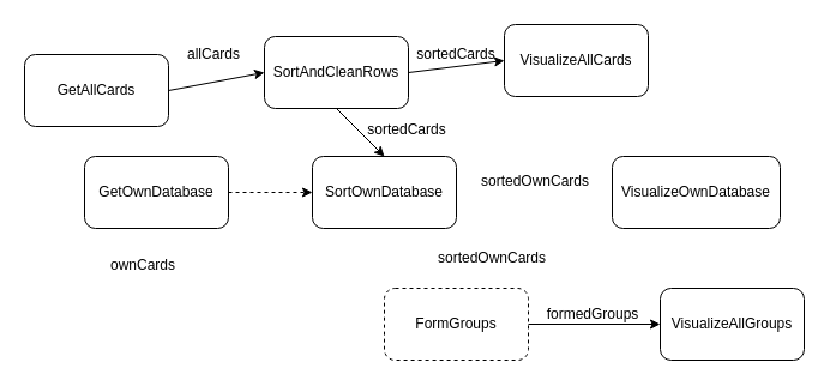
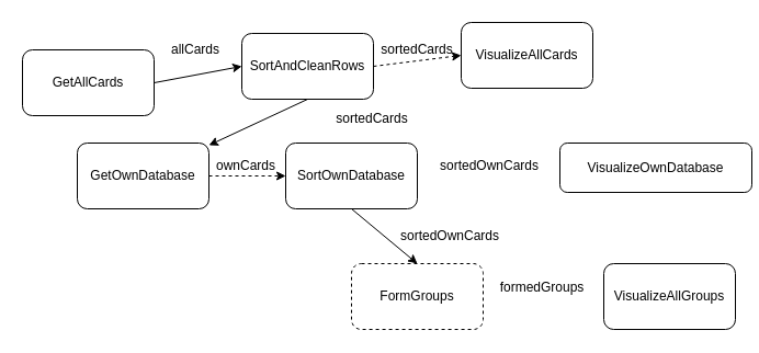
  <mxCell id="0" />
  <mxCell id="1" parent="0" />
  <mxCell id="2" value="GetAllCards" style="rounded=1;whiteSpace=wrap;html=1;" vertex="1" parent="1"><mxGeometry x="20" y="45" width="120" height="60" as="geometry" /></mxCell>
  <mxCell id="3" value="SortAndCleanRows" style="rounded=1;whiteSpace=wrap;html=1;" vertex="1" parent="1"><mxGeometry x="220" y="30" width="120" height="60" as="geometry" /></mxCell>
  <mxCell id="4" value="VisualizeAllCards" style="rounded=1;whiteSpace=wrap;html=1;" vertex="1" parent="1"><mxGeometry x="420" y="20" width="120" height="60" as="geometry" /></mxCell>
  <mxCell id="5" value="GetOwnDatabase" style="rounded=1;whiteSpace=wrap;html=1;" vertex="1" parent="1"><mxGeometry x="70" y="130" width="120" height="60" as="geometry" /></mxCell>
  <mxCell id="6" value="SortOwnDatabase" style="rounded=1;whiteSpace=wrap;html=1;" vertex="1" parent="1"><mxGeometry x="260" y="130" width="120" height="60" as="geometry" /></mxCell>
- <mxCell id="7" value="VisualizeOwnDatabase" style="rounded=1;whiteSpace=wrap;html=1;" vertex="1" parent="1"><mxGeometry x="510" y="130" width="140" height="60" as="geometry" /></mxCell>
+ <mxCell id="7" value="VisualizeOwnDatabase" style="rounded=1;whiteSpace=wrap;html=1;" vertex="1" parent="1"><mxGeometry x="510" y="130" width="175" height="45" as="geometry" /></mxCell>
  <mxCell id="8" value="FormGroups" style="rounded=1;whiteSpace=wrap;html=1;dashed=1;" vertex="1" parent="1"><mxGeometry x="320" y="240" width="120" height="60" as="geometry" /></mxCell>
  <mxCell id="9" value="VisualizeAllGroups" style="rounded=1;whiteSpace=wrap;html=1;" vertex="1" parent="1"><mxGeometry x="550" y="240" width="120" height="60" as="geometry" /></mxCell>
  <mxCell id="10" value="" style="endArrow=classic;html=1;rounded=0;exitX=1;exitY=0.5;exitDx=0;exitDy=0;entryX=0;entryY=0.5;entryDx=0;entryDy=0;" edge="1" parent="1" source="2" target="3"><mxGeometry width="50" height="50" relative="1" as="geometry"><mxPoint x="210" y="210" as="sourcePoint" /><mxPoint x="260" y="160" as="targetPoint" /></mxGeometry></mxCell>
- <mxCell id="11" value="" style="endArrow=classic;html=1;rounded=0;exitX=1;exitY=0.5;exitDx=0;exitDy=0;entryX=0;entryY=0.5;entryDx=0;entryDy=0;" edge="1" parent="1" source="3" target="4"><mxGeometry width="50" height="50" relative="1" as="geometry"><mxPoint x="210" y="210" as="sourcePoint" /><mxPoint x="260" y="160" as="targetPoint" /></mxGeometry></mxCell>
+ <mxCell id="11" value="" style="endArrow=classic;html=1;rounded=0;exitX=1;exitY=0.5;exitDx=0;exitDy=0;entryX=0;entryY=0.5;entryDx=0;entryDy=0;dashed=1;" edge="1" parent="1" source="3" target="4"><mxGeometry width="50" height="50" relative="1" as="geometry"><mxPoint x="210" y="210" as="sourcePoint" /><mxPoint x="260" y="160" as="targetPoint" /></mxGeometry></mxCell>
  <mxCell id="12" value="" style="endArrow=classic;html=1;rounded=0;exitX=1;exitY=0.5;exitDx=0;exitDy=0;entryX=0;entryY=0.5;entryDx=0;entryDy=0;dashed=1;" edge="1" parent="1" source="5" target="6"><mxGeometry width="50" height="50" relative="1" as="geometry"><mxPoint x="210" y="130" as="sourcePoint" /><mxPoint x="260" y="80" as="targetPoint" /></mxGeometry></mxCell>
- <mxCell id="13" value="" style="endArrow=classic;html=1;rounded=0;exitX=0.5;exitY=1;exitDx=0;exitDy=0;entryX=0.5;entryY=0;entryDx=0;entryDy=0;" edge="1" parent="1" source="3" target="6"><mxGeometry width="50" height="50" relative="1" as="geometry"><mxPoint x="260" y="130" as="sourcePoint" /><mxPoint x="310" y="80" as="targetPoint" /></mxGeometry></mxCell>
- <mxCell id="15" value="" style="endArrow=classic;html=1;rounded=0;exitX=1;exitY=0.5;exitDx=0;exitDy=0;entryX=0;entryY=0.5;entryDx=0;entryDy=0;" edge="1" parent="1" source="8" target="9"><mxGeometry width="50" height="50" relative="1" as="geometry"><mxPoint x="410" y="290" as="sourcePoint" /><mxPoint x="460" y="240" as="targetPoint" /></mxGeometry></mxCell>
+ <mxCell id="13" value="" style="endArrow=classic;html=1;rounded=0;exitX=0.5;exitY=1;exitDx=0;exitDy=0;" edge="1" parent="1" source="3" target="5"><mxGeometry width="50" height="50" relative="1" as="geometry"><mxPoint x="260" y="130" as="sourcePoint" /><mxPoint x="310" y="80" as="targetPoint" /></mxGeometry></mxCell>
+ <mxCell id="14" value="" style="endArrow=classic;html=1;rounded=0;exitX=0.5;exitY=1;exitDx=0;exitDy=0;entryX=0.5;entryY=0;entryDx=0;entryDy=0;" edge="1" parent="1" source="6" target="8"><mxGeometry width="50" height="50" relative="1" as="geometry"><mxPoint x="410" y="290" as="sourcePoint" /><mxPoint x="460" y="240" as="targetPoint" /></mxGeometry></mxCell>
  <mxCell id="16" value="sortedCards" style="text;html=1;align=center;verticalAlign=middle;whiteSpace=wrap;rounded=0;" vertex="1" parent="1"><mxGeometry x="309" y="93" width="60" height="30" as="geometry" /></mxCell>
  <mxCell id="17" value="allCards" style="text;strokeColor=none;fillColor=none;align=left;verticalAlign=middle;spacingLeft=4;spacingRight=4;overflow=hidden;points=[[0,0.5],[1,0.5]];portConstraint=eastwest;rotatable=0;whiteSpace=wrap;html=1;" vertex="1" parent="1"><mxGeometry x="150" y="30" width="80" height="30" as="geometry" /></mxCell>
  <mxCell id="18" value="sortedCards" style="text;html=1;align=center;verticalAlign=middle;whiteSpace=wrap;rounded=0;" vertex="1" parent="1"><mxGeometry x="350" y="30" width="60" height="30" as="geometry" /></mxCell>
- <mxCell id="19" value="ownCards" style="text;html=1;align=center;verticalAlign=middle;whiteSpace=wrap;rounded=0;" vertex="1" parent="1"><mxGeometry x="89" y="206" width="60" height="30" as="geometry" /></mxCell>
+ <mxCell id="19" value="ownCards" style="text;html=1;align=center;verticalAlign=middle;whiteSpace=wrap;rounded=0;" vertex="1" parent="1"><mxGeometry x="194" y="136" width="60" height="30" as="geometry" /></mxCell>
  <mxCell id="20" value="sortedOwnCards" style="text;html=1;align=center;verticalAlign=middle;whiteSpace=wrap;rounded=0;" vertex="1" parent="1"><mxGeometry x="416" y="136" width="60" height="30" as="geometry" /></mxCell>
  <mxCell id="21" value="sortedOwnCards" style="text;html=1;align=center;verticalAlign=middle;whiteSpace=wrap;rounded=0;" vertex="1" parent="1"><mxGeometry x="380" y="200" width="60" height="30" as="geometry" /></mxCell>
  <mxCell id="22" value="formedGroups" style="text;html=1;align=center;verticalAlign=middle;whiteSpace=wrap;rounded=0;" vertex="1" parent="1"><mxGeometry x="464" y="247" width="60" height="30" as="geometry" /></mxCell>
